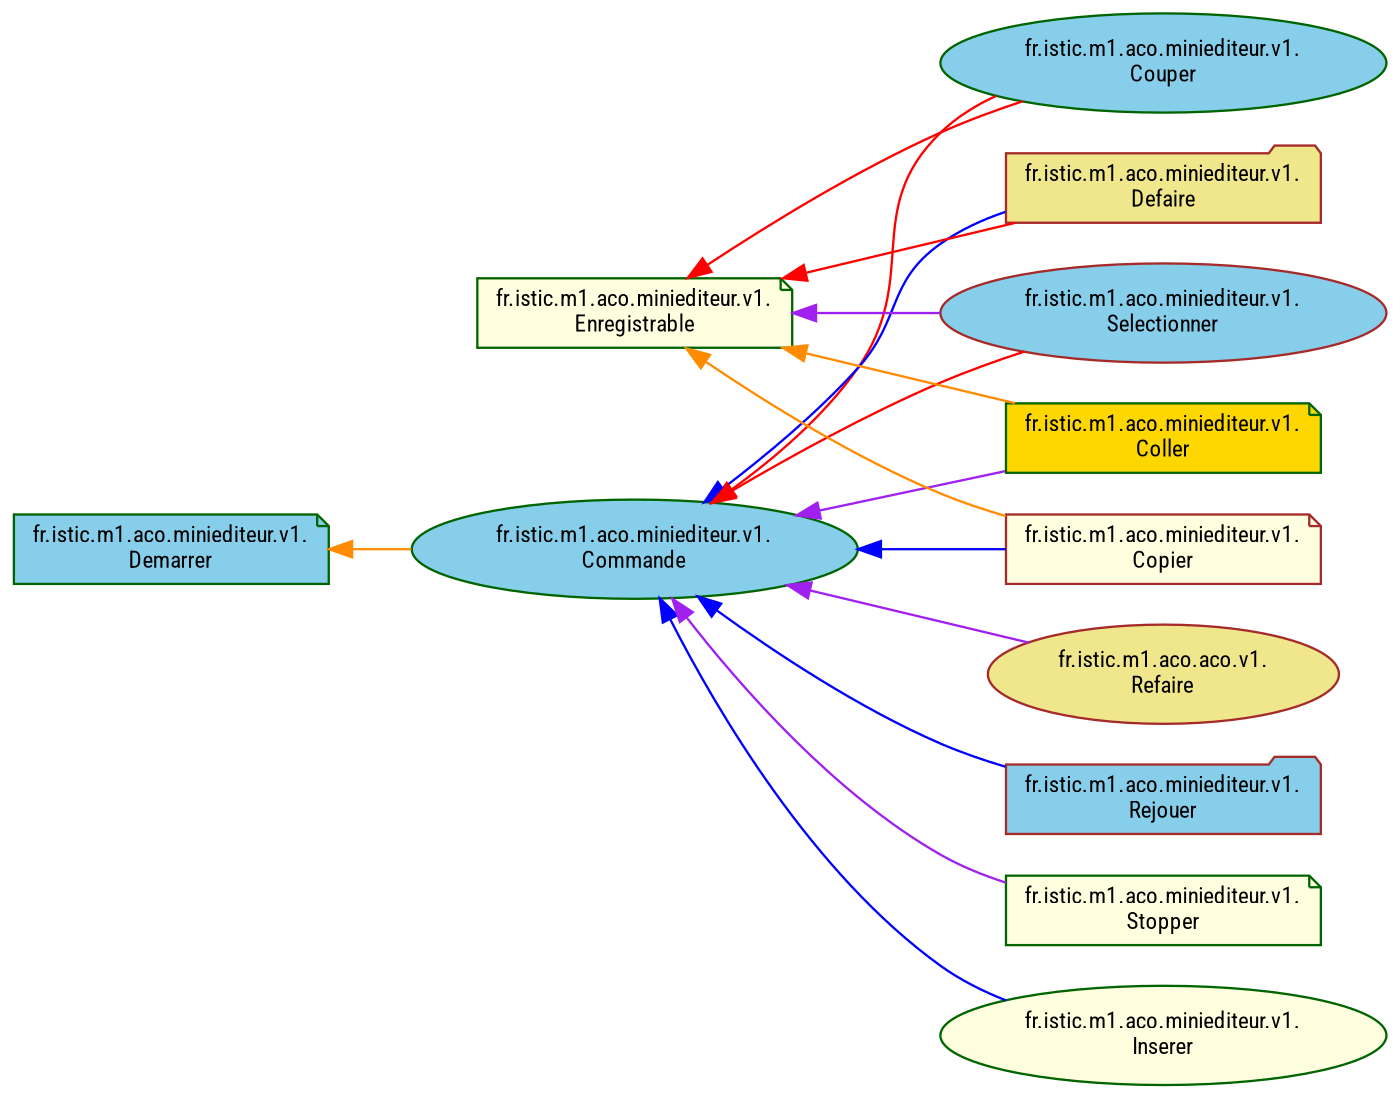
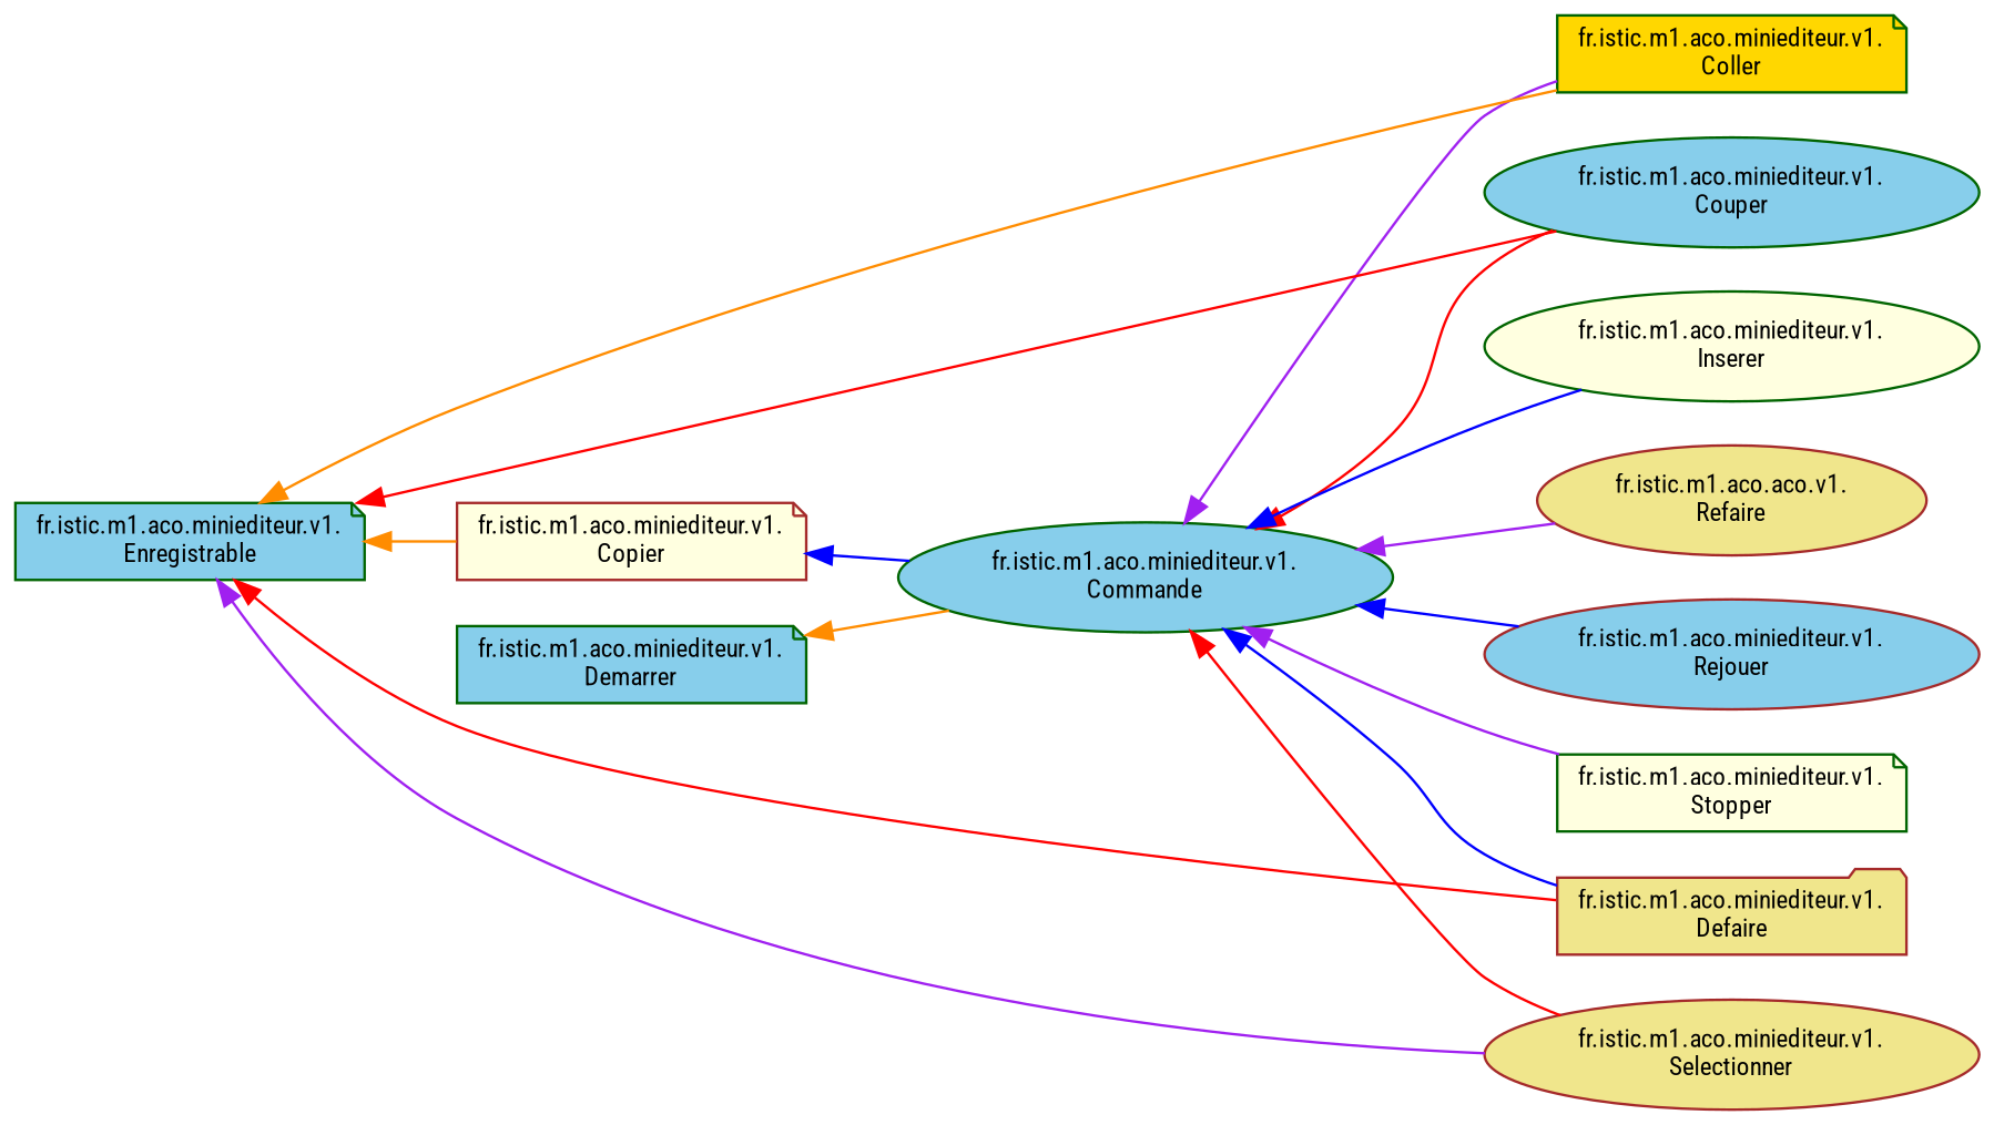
  digraph {
    fontname="Roboto Condensed"
    rankdir=LR
    node [color=darkgreen fillcolor=skyblue fontname="Roboto Condensed" fontsize=10 shape=ellipse style=filled]
    edge [color=purple dir=back fontname="Roboto Condensed" fontsize=10 labelfontname=Helvetica labelfontsize=10 style=solid]
    n1 [height=0.2 label="fr.istic.m1.aco.miniediteur.v1.\lCommande" width=0.4]
    n2 [fillcolor=gold height=0.2 label="fr.istic.m1.aco.miniediteur.v1.\lColler" shape=note width=0.4]
    n3 [color=brown fillcolor=lightyellow height=0.2 label="fr.istic.m1.aco.miniediteur.v1.\lCopier" shape=note width=0.4]
    n4 [height=0.2 label="fr.istic.m1.aco.miniediteur.v1.\lCouper" width=0.4]
    n5 [color=brown fillcolor=khaki height=0.2 label="fr.istic.m1.aco.miniediteur.v1.\lDefaire" shape=folder width=0.4]
    n6 [fillcolor=lightyellow height=0.2 label="fr.istic.m1.aco.miniediteur.v1.\lInserer" width=0.4]
    n7 [color=brown fillcolor=khaki height=0.2 label="fr.istic.m1.aco.aco.v1.\lRefaire" width=0.4]
-   n8 [color=brown height=0.2 label="fr.istic.m1.aco.miniediteur.v1.\lRejouer" shape=folder width=0.4]
-   n9 [color=brown height=0.2 label="fr.istic.m1.aco.miniediteur.v1.\lSelectionner" width=0.4]
+   n8 [color=brown height=0.2 label="fr.istic.m1.aco.miniediteur.v1.\lRejouer" width=0.4]
+   n9 [color=brown fillcolor=khaki height=0.2 label="fr.istic.m1.aco.miniediteur.v1.\lSelectionner" width=0.4]
    n10 [fillcolor=lightyellow height=0.2 label="fr.istic.m1.aco.miniediteur.v1.\lStopper" shape=note width=0.4]
    n11 [height=0.2 label="fr.istic.m1.aco.miniediteur.v1.\lDemarrer" shape=note width=0.4]
-   n12 [fillcolor=lightyellow height=0.2 label="fr.istic.m1.aco.miniediteur.v1.\lEnregistrable" shape=note width=0.4]
+   n12 [height=0.2 label="fr.istic.m1.aco.miniediteur.v1.\lEnregistrable" shape=note width=0.4]
    n1 -> n2
-   n1 -> n3 [color=blue]
+   n3 -> n1 [color=blue]
    n1 -> n4 [color=red]
    n1 -> n5 [color=blue]
    n1 -> n6 [color=blue]
    n1 -> n7
    n1 -> n8 [color=blue]
    n1 -> n9 [color=red]
    n1 -> n10
    n11 -> n1 [color=darkorange]
    n12 -> n2 [color=darkorange]
    n12 -> n3 [color=darkorange]
    n12 -> n4 [color=red]
    n12 -> n5 [color=red]
    n12 -> n9
  }
